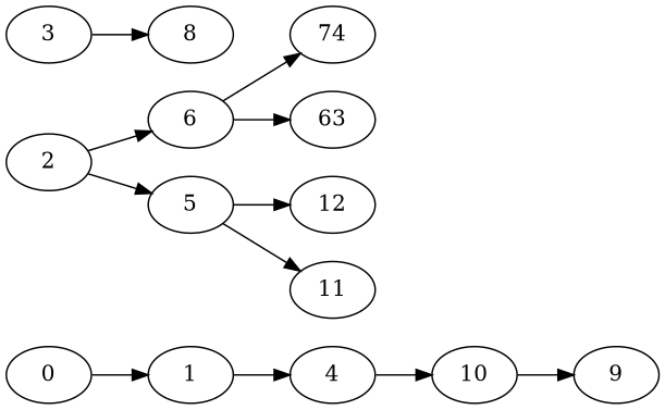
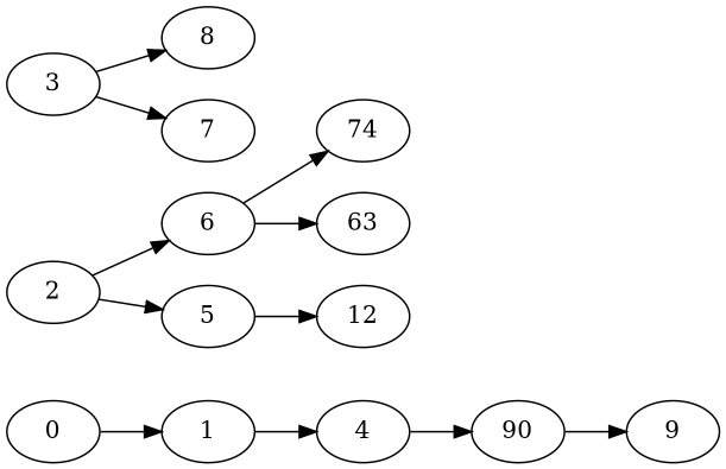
  digraph {
    rankdir=LR
    0
    1
    2
    6
    5
    4
    n7 [label=74]
    n8 [label=63]
    12
-   11
-   10
+   10 [label=90]
    3
    8
+   7
    9
    0 -> 1
    1 -> 4
    2 -> 6
    2 -> 5
    6 -> n7
    6 -> n8
    5 -> 12
-   5 -> 11
    4 -> 10
    10 -> 9
    3 -> 8
+   3 -> 7
  }
